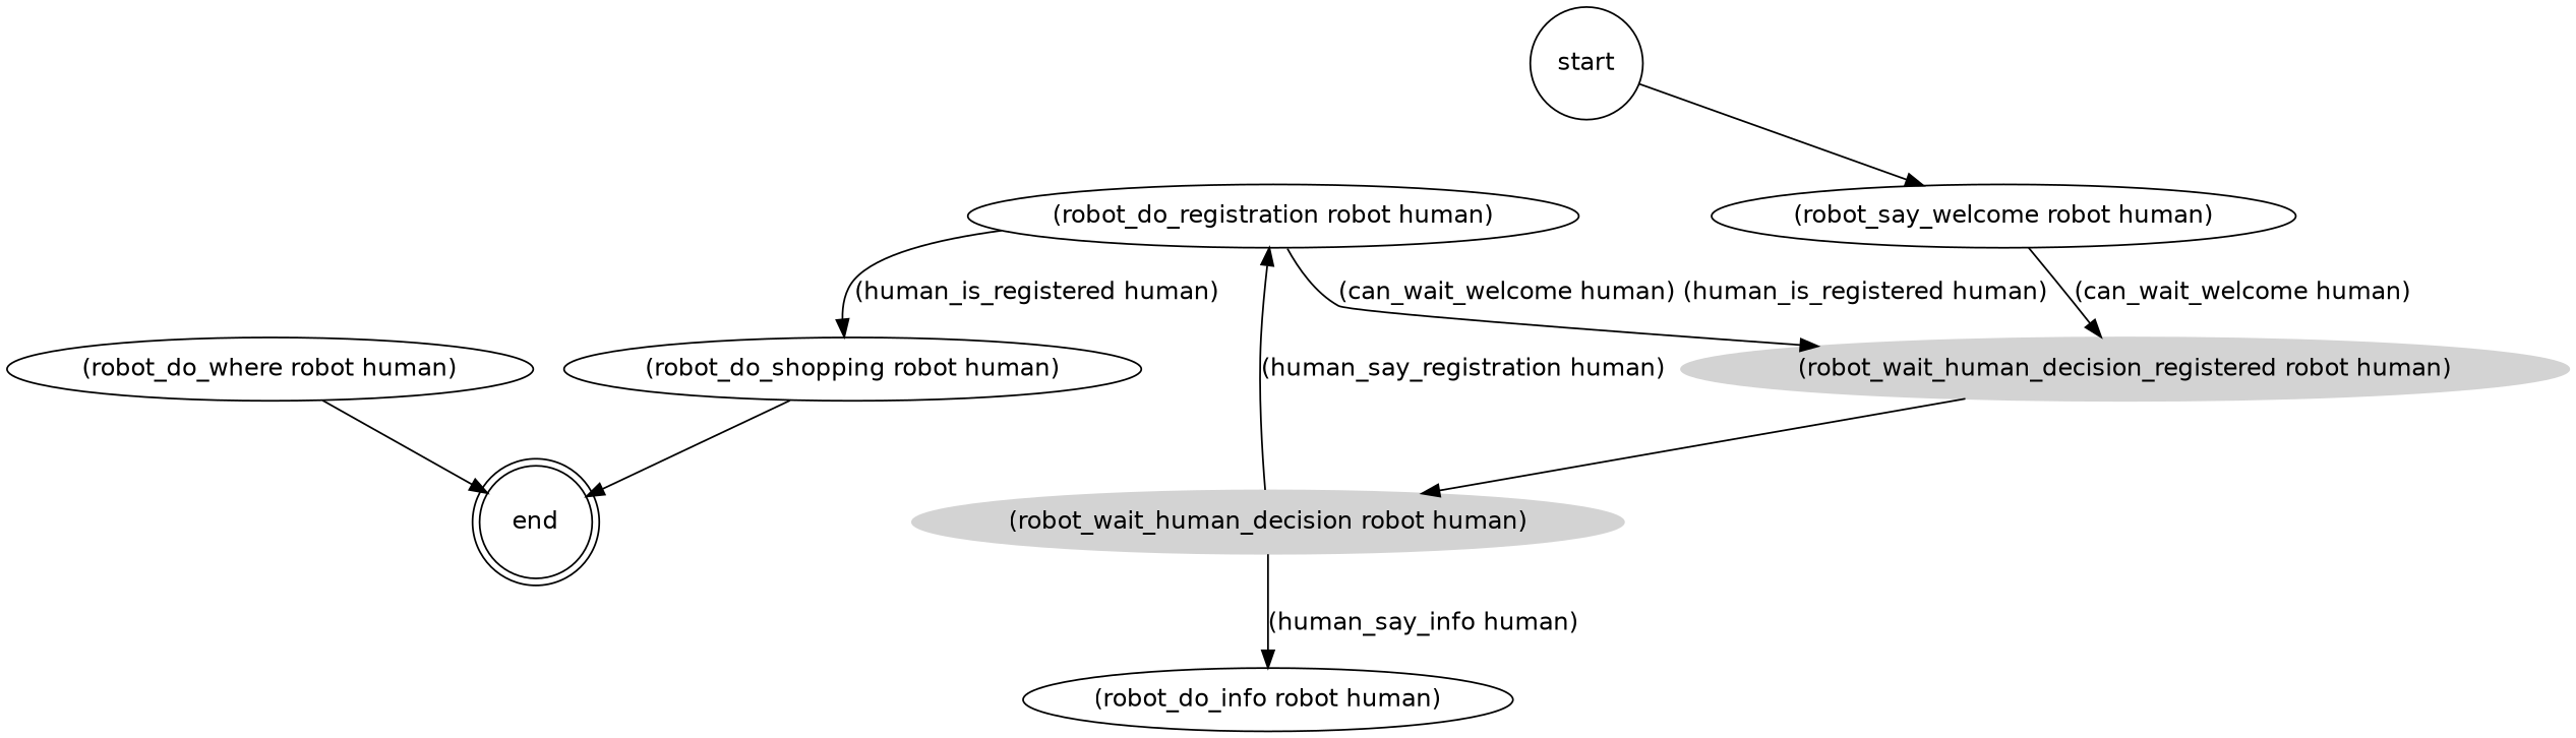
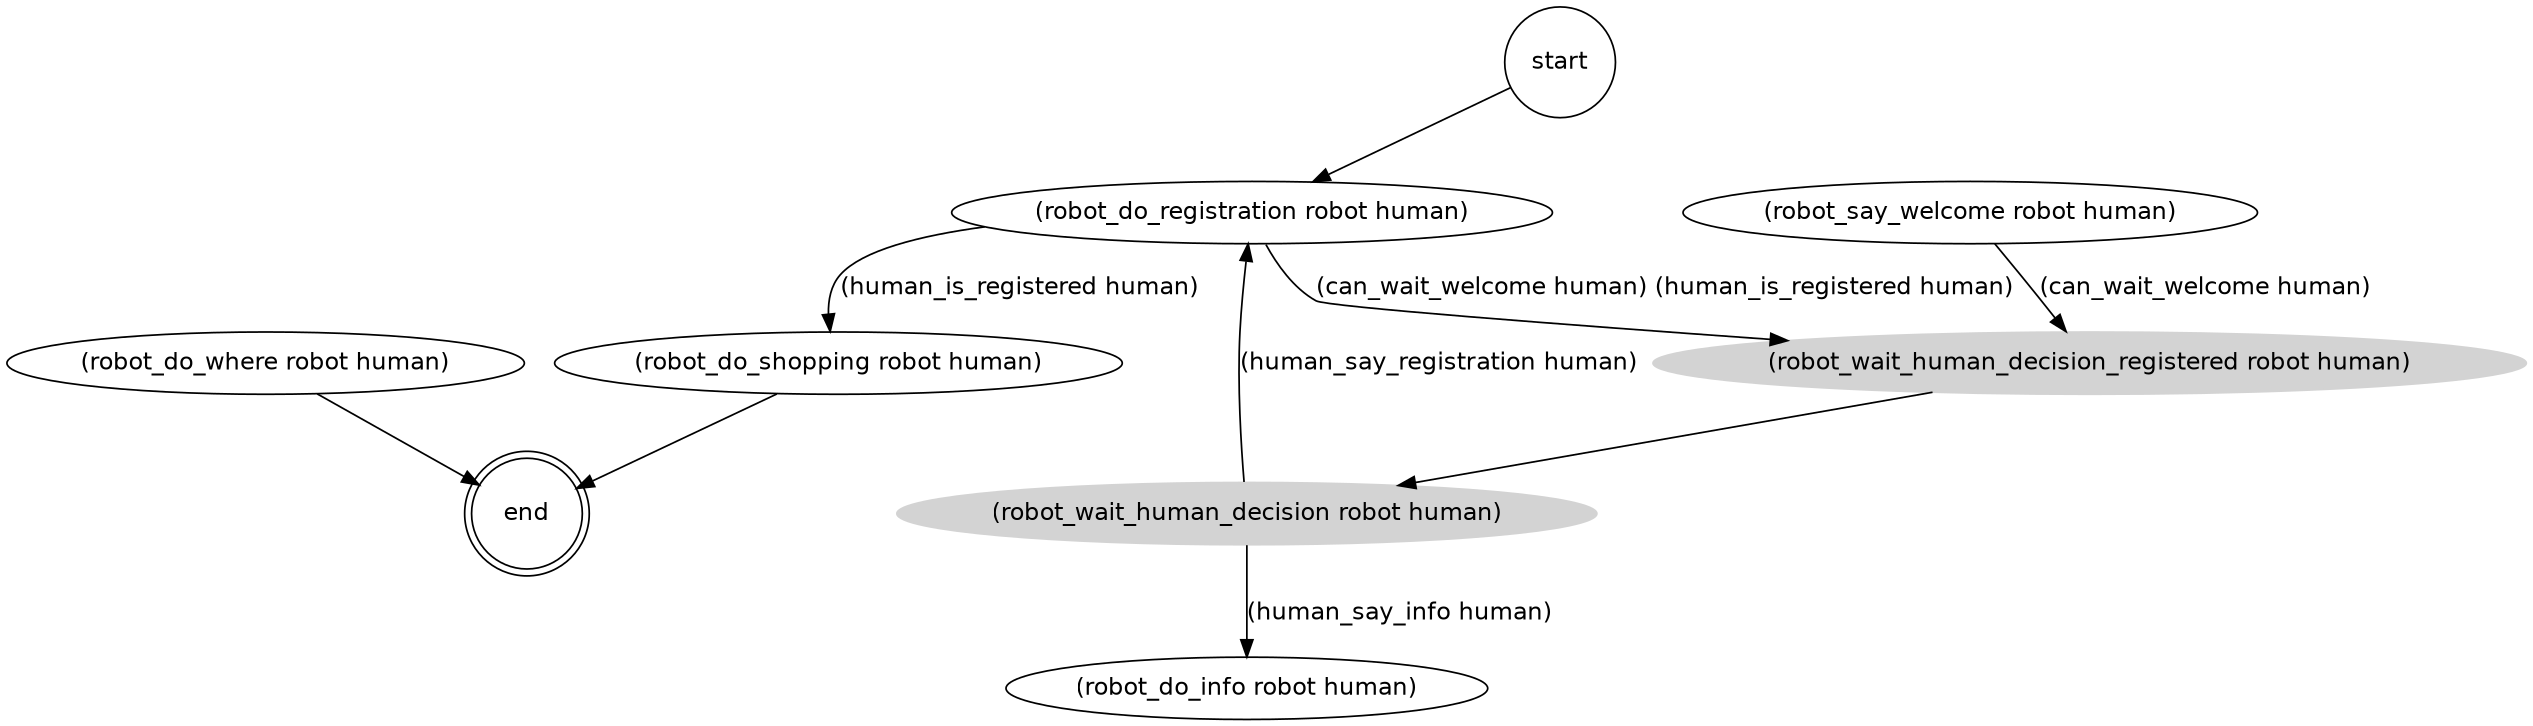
  strict digraph {
    fontname=helvetica
    node [fontname=helvetica shape=ellipse]
    edge [fontname=helvetica]
    n1 [label=end peripheries=2 shape=circle]
    "(robot_do_where robot human)"
    "(robot_do_shopping robot human)"
    "(robot_wait_human_decision_registered robot human)" [color=lightgrey style=filled]
    "(robot_wait_human_decision robot human)" [color=lightgrey style=filled]
    "(robot_do_info robot human)"
    "(robot_do_registration robot human)"
    "(robot_say_welcome robot human)"
    n9 [label=start peripheries=1 shape=circle]
    "(robot_do_where robot human)" -> n1
    "(robot_do_shopping robot human)" -> n1
    "(robot_wait_human_decision_registered robot human)" -> "(robot_wait_human_decision robot human)"
    "(robot_wait_human_decision robot human)" -> "(robot_do_info robot human)" [label="(human_say_info human)"]
    "(robot_wait_human_decision robot human)" -> "(robot_do_registration robot human)" [label="(human_say_registration human)"]
    "(robot_do_registration robot human)" -> "(robot_do_shopping robot human)" [label="(human_is_registered human)"]
    "(robot_do_registration robot human)" -> "(robot_wait_human_decision_registered robot human)" [label="(can_wait_welcome human) (human_is_registered human)"]
    "(robot_say_welcome robot human)" -> "(robot_wait_human_decision_registered robot human)" [label="(can_wait_welcome human)"]
-   n9 -> "(robot_say_welcome robot human)"
+   n9 -> "(robot_do_registration robot human)"
  }
